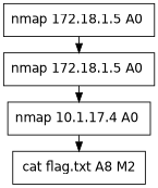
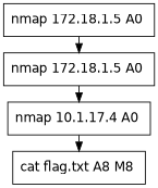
  digraph {
    rankdir=LR
    fontname="DejaVu Sans"
    node [shape=box fontname="DejaVu Sans"]
    edge [constraint=false fontname="DejaVu Sans"]
    n1 [label="nmap 172.18.1.5 A0 "]
    n2 [label="nmap 172.18.1.5 A0 "]
    n3 [label="nmap 10.1.17.4 A0 "]
-   n4 [label="cat flag.txt A8 M2"]
+   n4 [label="cat flag.txt A8 M8 "]
    n1 -> n2
    n2 -> n3
    n3 -> n4
  }
